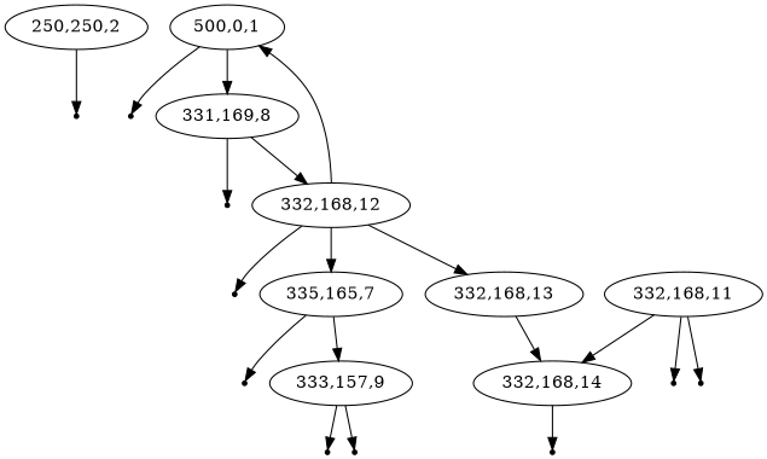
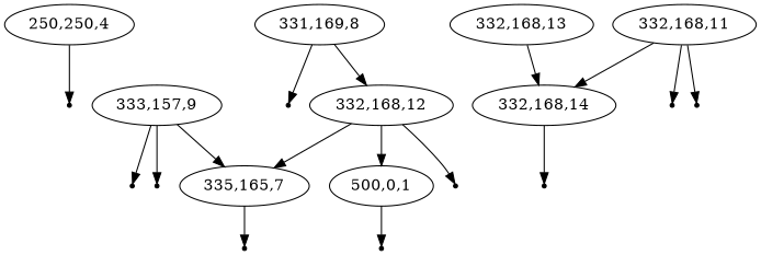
  digraph {
    node [shape=point]
-   "250,250,2" [shape=""]
+   "250,250,2" [label="250,250,4" shape=""]
    null11
    "500,0,1" [shape=""]
    null12
    "331,169,8" [shape=""]
    null13
    "332,168,12" [shape=""]
    "332,168,13" [shape=""]
    null20
    "335,165,7" [shape=""]
    "332,168,14" [shape=""]
    null16
    null17
    n14 [label="333,157,9" shape=""]
    "332,168,11" [shape=""]
    null14
    null15
    null18
    null19
    "250,250,2" -> null11
    "500,0,1" -> null12
-   "500,0,1" -> "331,169,8"
    "331,169,8" -> null13
    "331,169,8" -> "332,168,12"
    "332,168,12" -> "500,0,1"
-   "332,168,12" -> "332,168,13"
    "332,168,12" -> null20
    "332,168,12" -> "335,165,7"
    "332,168,13" -> "332,168,14"
    "335,165,7" -> null17
-   "335,165,7" -> n14
+   n14 -> "335,165,7"
    "332,168,14" -> null16
    n14 -> null18
    n14 -> null19
    "332,168,11" -> "332,168,14"
    "332,168,11" -> null14
    "332,168,11" -> null15
  }
